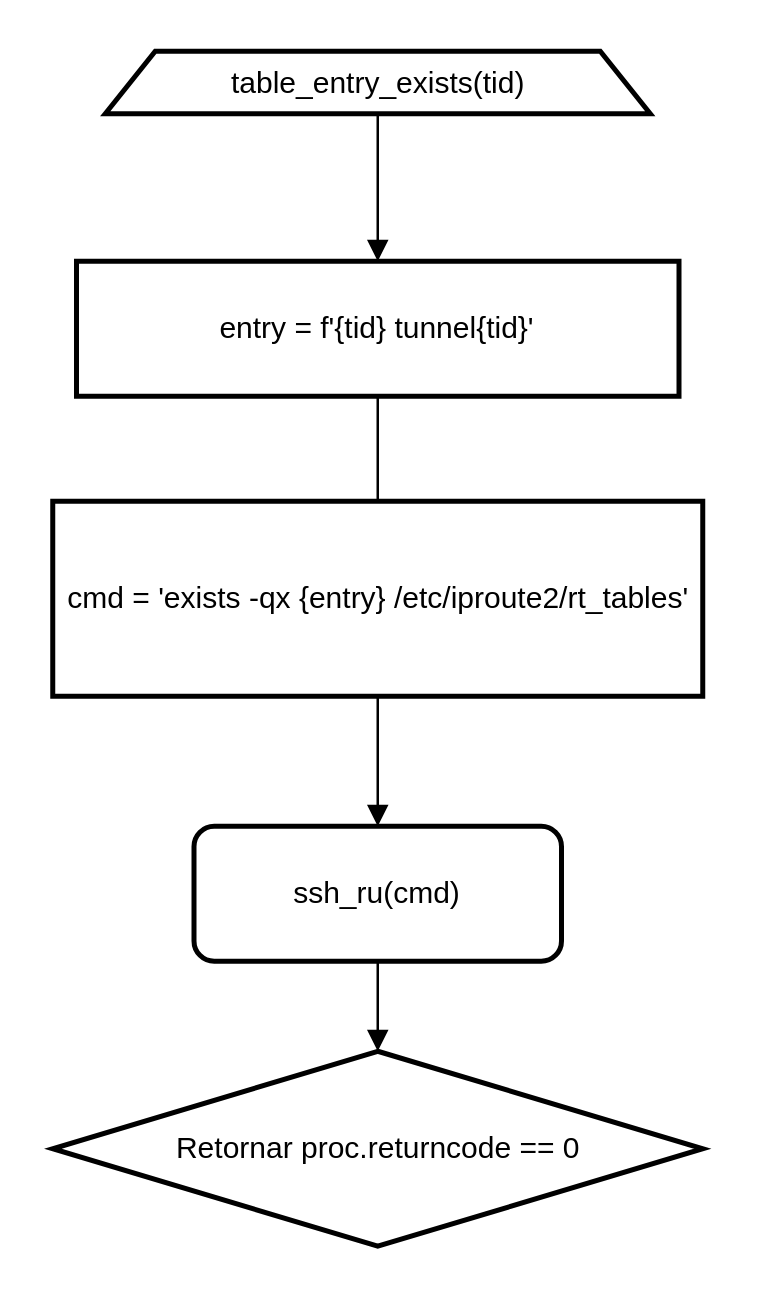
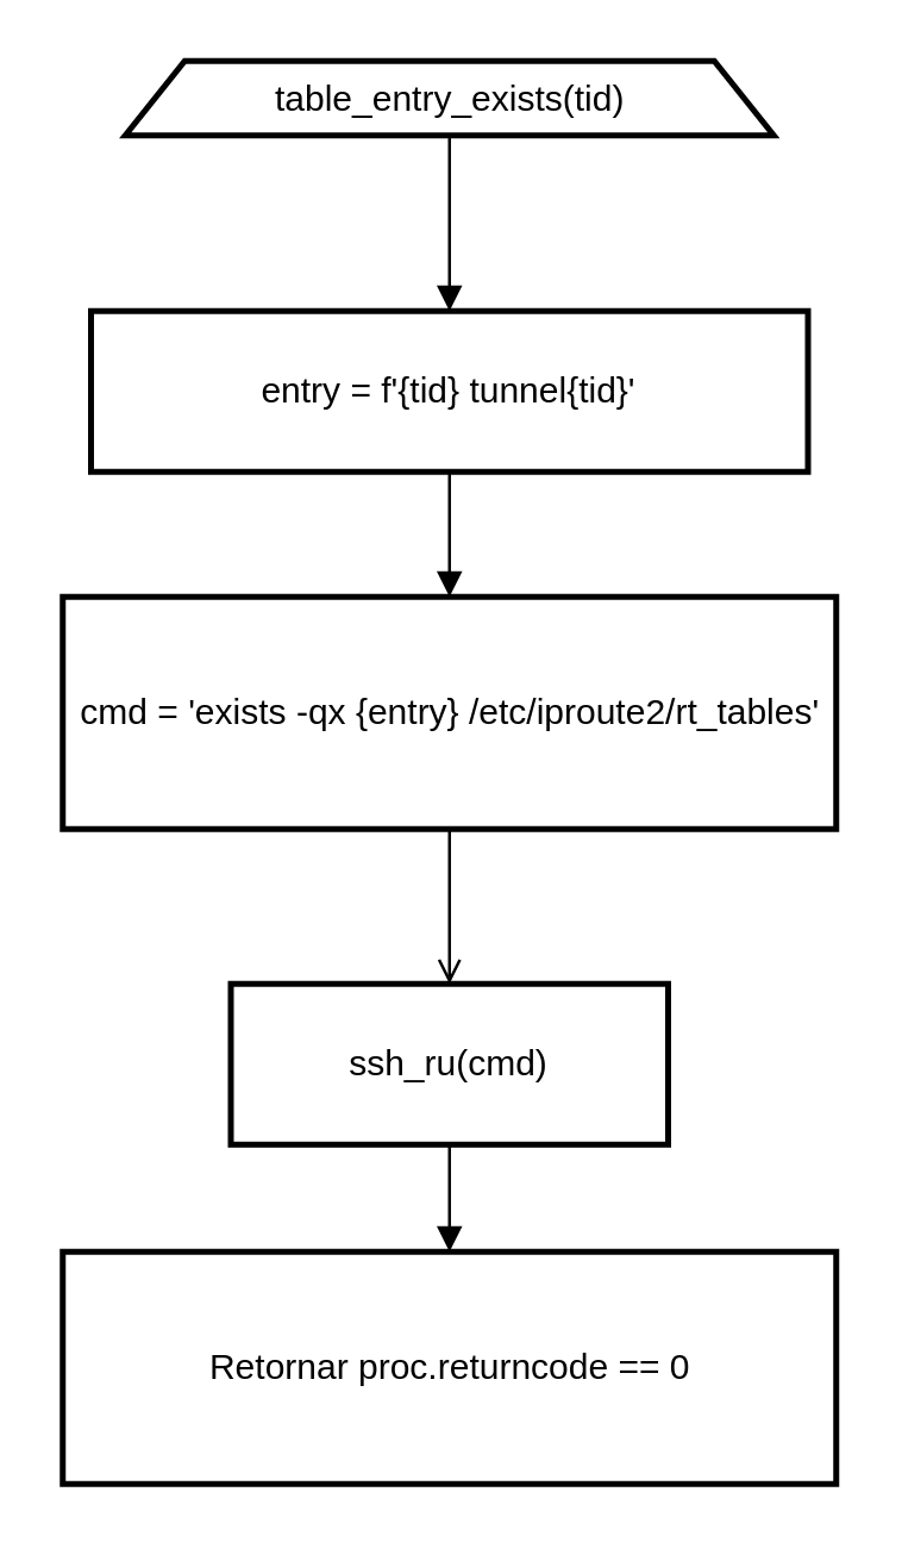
  <mxCell id="0" />
  <mxCell id="1" parent="0" />
  <mxCell id="2" value="table_entry_exists(tid)" style="shape=trapezoid;perimeter=trapezoidPerimeter;fixedSize=1;strokeWidth=2;whiteSpace=wrap;" vertex="1" parent="1"><mxGeometry x="41.5" y="20" width="218" height="25" as="geometry" /></mxCell>
  <mxCell id="3" value="entry = f'{tid} tunnel{tid}'" style="whiteSpace=wrap;strokeWidth=2;" vertex="1" parent="1"><mxGeometry x="30" y="104" width="241" height="54" as="geometry" /></mxCell>
  <mxCell id="4" value="cmd = 'exists -qx {entry} /etc/iproute2/rt_tables'" style="whiteSpace=wrap;strokeWidth=2;" vertex="1" parent="1"><mxGeometry x="20.5" y="200" width="260" height="78" as="geometry" /></mxCell>
- <mxCell id="5" value="ssh_ru(cmd)" style="whiteSpace=wrap;strokeWidth=2;rounded=1;" vertex="1" parent="1"><mxGeometry x="77" y="330" width="147" height="54" as="geometry" /></mxCell>
- <mxCell id="6" value="Retornar proc.returncode == 0" style="rhombus;whiteSpace=wrap;strokeWidth=2;" vertex="1" parent="1"><mxGeometry x="20.5" y="420" width="260" height="78" as="geometry" /></mxCell>
+ <mxCell id="5" value="ssh_ru(cmd)" style="whiteSpace=wrap;strokeWidth=2;" vertex="1" parent="1"><mxGeometry x="77" y="330" width="147" height="54" as="geometry" /></mxCell>
+ <mxCell id="6" value="Retornar proc.returncode == 0" style="whiteSpace=wrap;strokeWidth=2;" vertex="1" parent="1"><mxGeometry x="20.5" y="420" width="260" height="78" as="geometry" /></mxCell>
  <mxCell id="7" value="" style="curved=1;startArrow=none;endArrow=block;exitX=0.5;exitY=1;entryX=0.5;entryY=-0.01;rounded=0;exitDx=0;exitDy=0;" edge="1" parent="1" source="2" target="3"><mxGeometry relative="1" as="geometry"><Array as="points" /></mxGeometry></mxCell>
- <mxCell id="8" value="" style="curved=1;startArrow=none;endArrow=none;exitX=0.5;exitY=0.99;entryX=0.5;entryY=-0.01;rounded=0;" edge="1" parent="1" source="3" target="4"><mxGeometry relative="1" as="geometry"><Array as="points" /></mxGeometry></mxCell>
- <mxCell id="9" value="" style="curved=1;startArrow=none;endArrow=block;exitX=0.5;exitY=0.99;entryX=0.5;entryY=-0.01;rounded=0;" edge="1" parent="1" source="4" target="5"><mxGeometry relative="1" as="geometry"><Array as="points" /></mxGeometry></mxCell>
+ <mxCell id="8" value="" style="curved=1;startArrow=none;endArrow=block;exitX=0.5;exitY=0.99;entryX=0.5;entryY=-0.01;rounded=0;" edge="1" parent="1" source="3" target="4"><mxGeometry relative="1" as="geometry"><Array as="points" /></mxGeometry></mxCell>
+ <mxCell id="9" value="" style="curved=1;startArrow=none;endArrow=open;exitX=0.5;exitY=0.99;entryX=0.5;entryY=-0.01;rounded=0;" edge="1" parent="1" source="4" target="5"><mxGeometry relative="1" as="geometry"><Array as="points" /></mxGeometry></mxCell>
  <mxCell id="10" value="" style="curved=1;startArrow=none;endArrow=block;exitX=0.5;exitY=0.99;entryX=0.5;entryY=-0.01;rounded=0;" edge="1" parent="1" source="5" target="6"><mxGeometry relative="1" as="geometry"><Array as="points" /></mxGeometry></mxCell>
